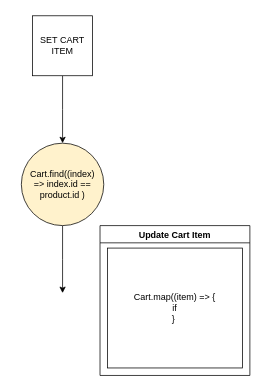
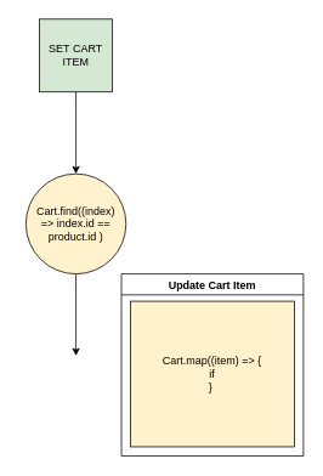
  <mxCell id="0" />
  <mxCell id="1" parent="0" />
  <mxCell id="2" style="edgeStyle=orthogonalEdgeStyle;rounded=0;orthogonalLoop=1;jettySize=auto;html=1;" edge="1" parent="1" source="3"><mxGeometry relative="1" as="geometry"><mxPoint x="75" y="190" as="targetPoint" /></mxGeometry></mxCell>
- <mxCell id="3" value="SET CART ITEM" style="whiteSpace=wrap;html=1;aspect=fixed;" vertex="1" parent="1"><mxGeometry x="35" y="20" width="80" height="80" as="geometry" /></mxCell>
+ <mxCell id="3" value="SET CART ITEM" style="whiteSpace=wrap;html=1;aspect=fixed;fillColor=#d5e8d4;" vertex="1" parent="1"><mxGeometry x="35" y="20" width="80" height="80" as="geometry" /></mxCell>
  <mxCell id="4" style="edgeStyle=orthogonalEdgeStyle;rounded=0;orthogonalLoop=1;jettySize=auto;html=1;" edge="1" parent="1" source="5"><mxGeometry relative="1" as="geometry"><mxPoint x="75" y="390" as="targetPoint" /></mxGeometry></mxCell>
  <mxCell id="5" value="&lt;blockquote&gt;Cart.find((index) =&amp;gt; index.id == product.id )&lt;/blockquote&gt;" style="ellipse;whiteSpace=wrap;html=1;aspect=fixed;fillColor=#fff2cc;" vertex="1" parent="1"><mxGeometry x="20" y="190" width="110" height="110" as="geometry" /></mxCell>
  <mxCell id="6" value="Update Cart Item " style="swimlane;" vertex="1" parent="1"><mxGeometry x="125" y="300" width="200" height="200" as="geometry" /></mxCell>
- <mxCell id="7" value="&lt;div&gt;Cart.map((item) =&amp;gt; {&lt;/div&gt;&lt;div&gt;&lt;span style=&quot;white-space: pre;&quot;&gt;if&lt;br&gt;&lt;/span&gt;&lt;/div&gt;&lt;div&gt;&lt;span style=&quot;white-space: pre;&quot;&gt;} &lt;/span&gt;&lt;/div&gt;" style="whiteSpace=wrap;html=1;" vertex="1" parent="6"><mxGeometry x="10" y="30" width="180" height="160" as="geometry" /></mxCell>
+ <mxCell id="7" value="&lt;div&gt;Cart.map((item) =&amp;gt; {&lt;/div&gt;&lt;div&gt;&lt;span style=&quot;white-space: pre;&quot;&gt;if&lt;br&gt;&lt;/span&gt;&lt;/div&gt;&lt;div&gt;&lt;span style=&quot;white-space: pre;&quot;&gt;} &lt;/span&gt;&lt;/div&gt;" style="whiteSpace=wrap;html=1;fillColor=#fff2cc;" vertex="1" parent="6"><mxGeometry x="10" y="30" width="180" height="160" as="geometry" /></mxCell>
